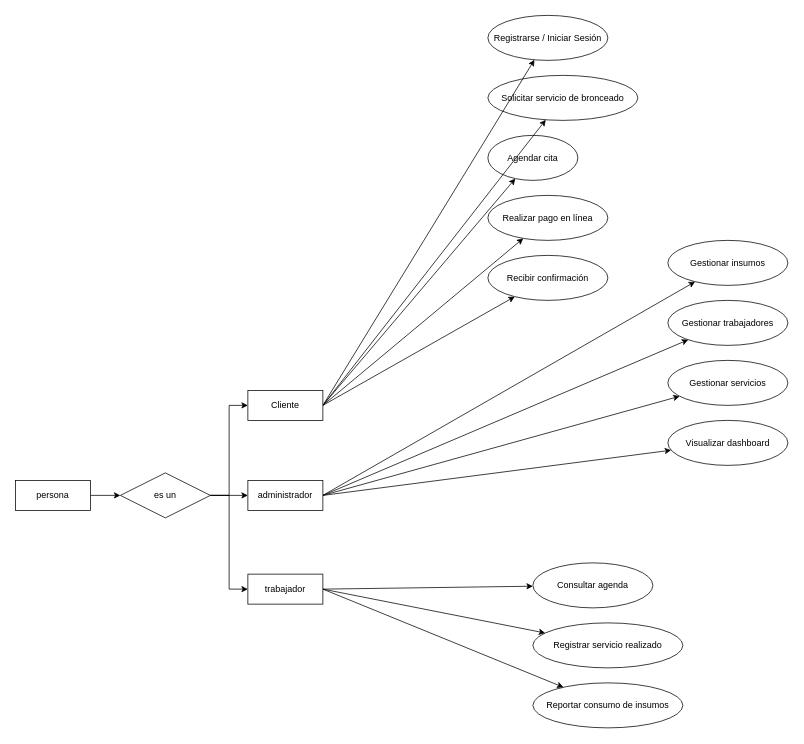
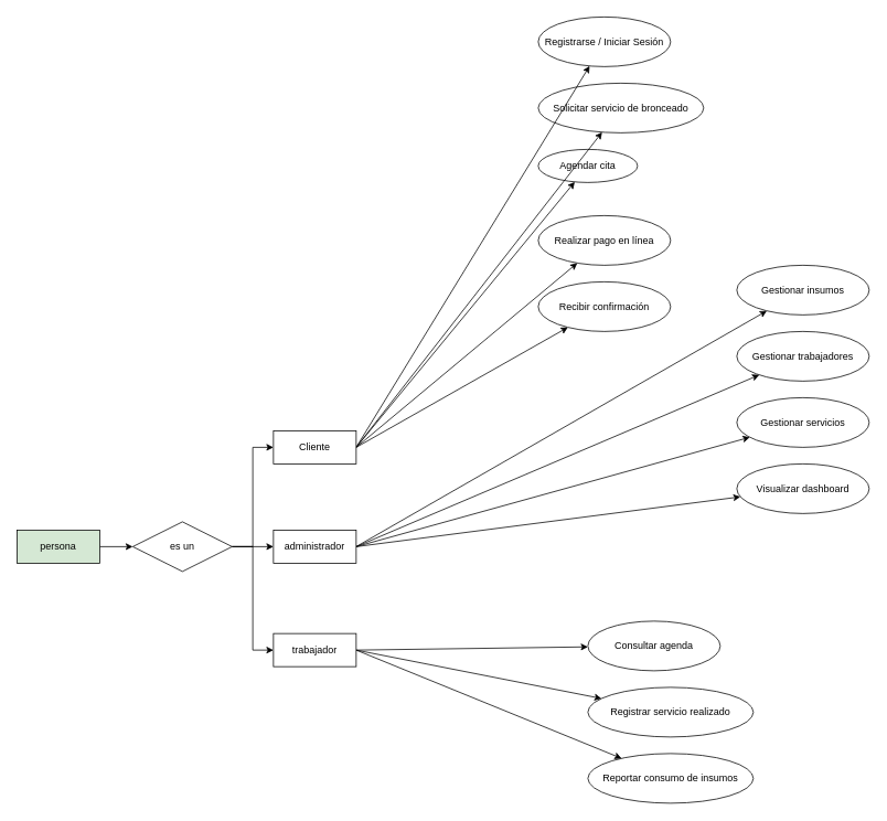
  <mxCell id="0" />
  <mxCell id="1" parent="0" />
  <mxCell id="2" value="Registrarse / Iniciar Sesión" style="ellipse;whiteSpace=wrap;" parent="1" vertex="1"><mxGeometry x="650" y="20" width="160" height="60" as="geometry" /></mxCell>
  <mxCell id="3" value="Solicitar servicio de bronceado" style="ellipse;whiteSpace=wrap;" parent="1" vertex="1"><mxGeometry x="650" y="100" width="200" height="60" as="geometry" /></mxCell>
- <mxCell id="4" value="Agendar cita" style="ellipse;whiteSpace=wrap;" parent="1" vertex="1"><mxGeometry x="650" y="180" width="120" height="60" as="geometry" /></mxCell>
+ <mxCell id="4" value="Agendar cita" style="ellipse;whiteSpace=wrap;" parent="1" vertex="1"><mxGeometry x="650" y="180" width="120" height="40" as="geometry" /></mxCell>
  <mxCell id="5" value="Realizar pago en línea" style="ellipse;whiteSpace=wrap;" parent="1" vertex="1"><mxGeometry x="650" y="260" width="160" height="60" as="geometry" /></mxCell>
  <mxCell id="6" value="Recibir confirmación" style="ellipse;whiteSpace=wrap;" parent="1" vertex="1"><mxGeometry x="650" y="340" width="160" height="60" as="geometry" /></mxCell>
  <mxCell id="7" value="Gestionar insumos" style="ellipse;whiteSpace=wrap;" parent="1" vertex="1"><mxGeometry x="890" y="320" width="160" height="60" as="geometry" /></mxCell>
  <mxCell id="8" value="Gestionar trabajadores" style="ellipse;whiteSpace=wrap;" parent="1" vertex="1"><mxGeometry x="890" y="400" width="160" height="60" as="geometry" /></mxCell>
  <mxCell id="9" value="Gestionar servicios" style="ellipse;whiteSpace=wrap;" parent="1" vertex="1"><mxGeometry x="890" y="480" width="160" height="60" as="geometry" /></mxCell>
  <mxCell id="10" value="Visualizar dashboard" style="ellipse;whiteSpace=wrap;" parent="1" vertex="1"><mxGeometry x="890" y="560" width="160" height="60" as="geometry" /></mxCell>
  <mxCell id="11" value="Consultar agenda" style="ellipse;whiteSpace=wrap;" parent="1" vertex="1"><mxGeometry x="710" y="750" width="160" height="60" as="geometry" /></mxCell>
  <mxCell id="12" value="Registrar servicio realizado" style="ellipse;whiteSpace=wrap;" parent="1" vertex="1"><mxGeometry x="710" y="830" width="200" height="60" as="geometry" /></mxCell>
  <mxCell id="13" value="Reportar consumo de insumos" style="ellipse;whiteSpace=wrap;" parent="1" vertex="1"><mxGeometry x="710" y="910" width="200" height="60" as="geometry" /></mxCell>
  <mxCell id="14" style="exitX=1;exitY=0.5;exitDx=0;exitDy=0;" parent="1" source="31" target="2" edge="1"><mxGeometry relative="1" as="geometry"><mxPoint x="430" y="396.874" as="sourcePoint" /></mxGeometry></mxCell>
  <mxCell id="15" style="exitX=1;exitY=0.5;exitDx=0;exitDy=0;" parent="1" source="31" target="3" edge="1"><mxGeometry relative="1" as="geometry"><mxPoint x="430" y="402.94" as="sourcePoint" /></mxGeometry></mxCell>
  <mxCell id="16" style="exitX=1;exitY=0.5;exitDx=0;exitDy=0;" parent="1" source="31" target="4" edge="1"><mxGeometry relative="1" as="geometry"><mxPoint x="430" y="405.998" as="sourcePoint" /></mxGeometry></mxCell>
  <mxCell id="17" style="exitX=1;exitY=0.5;exitDx=0;exitDy=0;" parent="1" source="31" target="5" edge="1"><mxGeometry relative="1" as="geometry"><mxPoint x="430" y="411.872" as="sourcePoint" /></mxGeometry></mxCell>
  <mxCell id="18" style="exitX=1;exitY=0.5;exitDx=0;exitDy=0;" parent="1" source="31" target="6" edge="1"><mxGeometry relative="1" as="geometry"><mxPoint x="430" y="416.87" as="sourcePoint" /></mxGeometry></mxCell>
  <mxCell id="19" style="exitX=1;exitY=0.5;exitDx=0;exitDy=0;" parent="1" source="26" target="7" edge="1"><mxGeometry relative="1" as="geometry"><mxPoint x="430" y="668.214" as="sourcePoint" /></mxGeometry></mxCell>
  <mxCell id="20" style="exitX=1;exitY=0.5;exitDx=0;exitDy=0;" parent="1" source="26" target="8" edge="1"><mxGeometry relative="1" as="geometry"><mxPoint x="430" y="671.071" as="sourcePoint" /></mxGeometry></mxCell>
  <mxCell id="21" style="exitX=1;exitY=0.5;exitDx=0;exitDy=0;" parent="1" source="26" target="9" edge="1"><mxGeometry relative="1" as="geometry"><mxPoint x="430" y="673.929" as="sourcePoint" /></mxGeometry></mxCell>
  <mxCell id="22" style="exitX=1;exitY=0.5;exitDx=0;exitDy=0;" parent="1" source="26" target="10" edge="1"><mxGeometry relative="1" as="geometry"><mxPoint x="430" y="676.786" as="sourcePoint" /></mxGeometry></mxCell>
  <mxCell id="23" style="exitX=1;exitY=0.5;exitDx=0;exitDy=0;" parent="1" source="32" target="11" edge="1"><mxGeometry relative="1" as="geometry"><mxPoint x="390" y="910" as="sourcePoint" /></mxGeometry></mxCell>
  <mxCell id="24" style="exitX=1;exitY=0.5;exitDx=0;exitDy=0;" parent="1" source="32" target="12" edge="1"><mxGeometry relative="1" as="geometry"><mxPoint x="410" y="1012.381" as="sourcePoint" /></mxGeometry></mxCell>
  <mxCell id="25" style="exitX=1;exitY=0.5;exitDx=0;exitDy=0;" parent="1" source="32" target="13" edge="1"><mxGeometry relative="1" as="geometry"><mxPoint x="390" y="910" as="sourcePoint" /></mxGeometry></mxCell>
  <mxCell id="26" value="administrador" style="whiteSpace=wrap;html=1;align=center;" parent="1" vertex="1"><mxGeometry x="330" y="640" width="100" height="40" as="geometry" /></mxCell>
  <mxCell id="27" style="edgeStyle=orthogonalEdgeStyle;rounded=0;orthogonalLoop=1;jettySize=auto;html=1;entryX=0;entryY=0.5;entryDx=0;entryDy=0;" edge="1" parent="1" source="30" target="31"><mxGeometry relative="1" as="geometry" /></mxCell>
  <mxCell id="28" style="edgeStyle=orthogonalEdgeStyle;rounded=0;orthogonalLoop=1;jettySize=auto;html=1;entryX=0;entryY=0.5;entryDx=0;entryDy=0;" edge="1" parent="1" source="30" target="26"><mxGeometry relative="1" as="geometry" /></mxCell>
  <mxCell id="29" style="edgeStyle=orthogonalEdgeStyle;rounded=0;orthogonalLoop=1;jettySize=auto;html=1;entryX=0;entryY=0.5;entryDx=0;entryDy=0;" edge="1" parent="1" source="30" target="32"><mxGeometry relative="1" as="geometry" /></mxCell>
  <mxCell id="30" value="es un" style="shape=rhombus;perimeter=rhombusPerimeter;whiteSpace=wrap;html=1;align=center;" parent="1" vertex="1"><mxGeometry x="160" y="630" width="120" height="60" as="geometry" /></mxCell>
  <mxCell id="31" value="Cliente" style="whiteSpace=wrap;html=1;align=center;" vertex="1" parent="1"><mxGeometry x="330" y="520" width="100" height="40" as="geometry" /></mxCell>
  <mxCell id="32" value="trabajador" style="whiteSpace=wrap;html=1;align=center;" vertex="1" parent="1"><mxGeometry x="330" y="765" width="100" height="40" as="geometry" /></mxCell>
  <mxCell id="33" style="edgeStyle=orthogonalEdgeStyle;rounded=0;orthogonalLoop=1;jettySize=auto;html=1;entryX=0;entryY=0.5;entryDx=0;entryDy=0;" edge="1" parent="1" source="34" target="30"><mxGeometry relative="1" as="geometry" /></mxCell>
- <mxCell id="34" value="persona" style="whiteSpace=wrap;html=1;align=center;" vertex="1" parent="1"><mxGeometry x="20" y="640" width="100" height="40" as="geometry" /></mxCell>
+ <mxCell id="34" value="persona" style="whiteSpace=wrap;html=1;align=center;fillColor=#d5e8d4;" vertex="1" parent="1"><mxGeometry x="20" y="640" width="100" height="40" as="geometry" /></mxCell>
